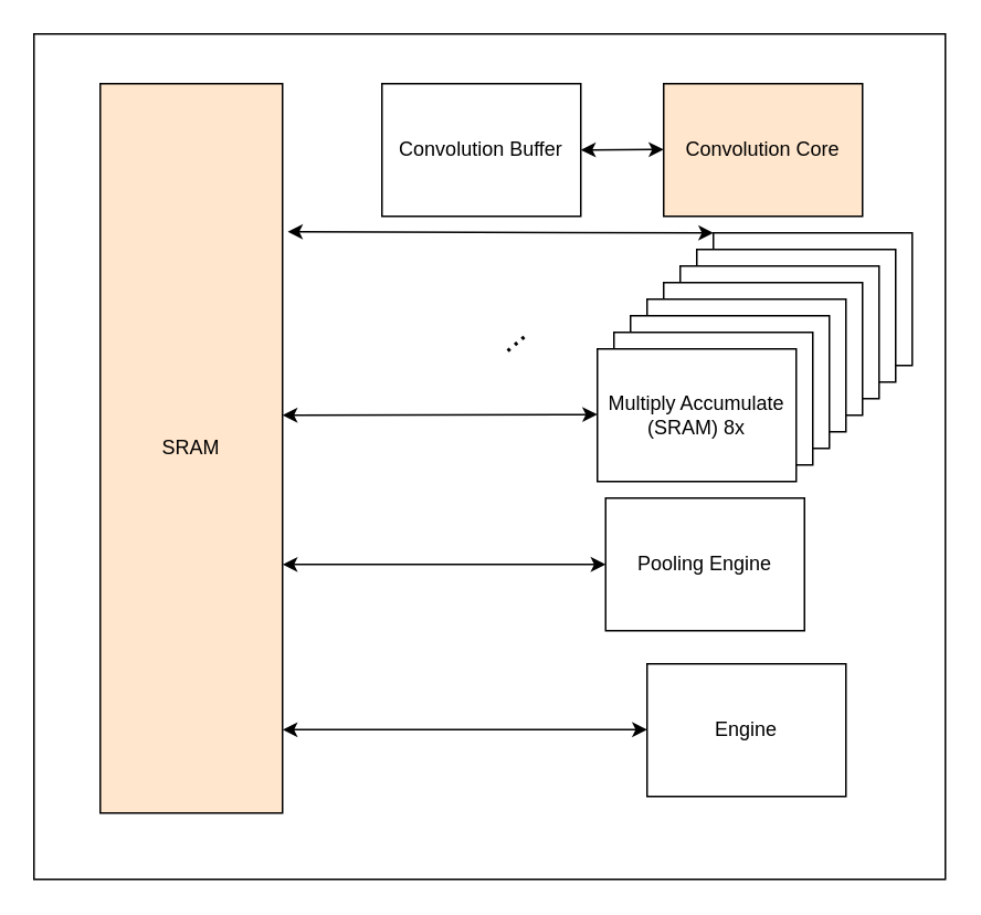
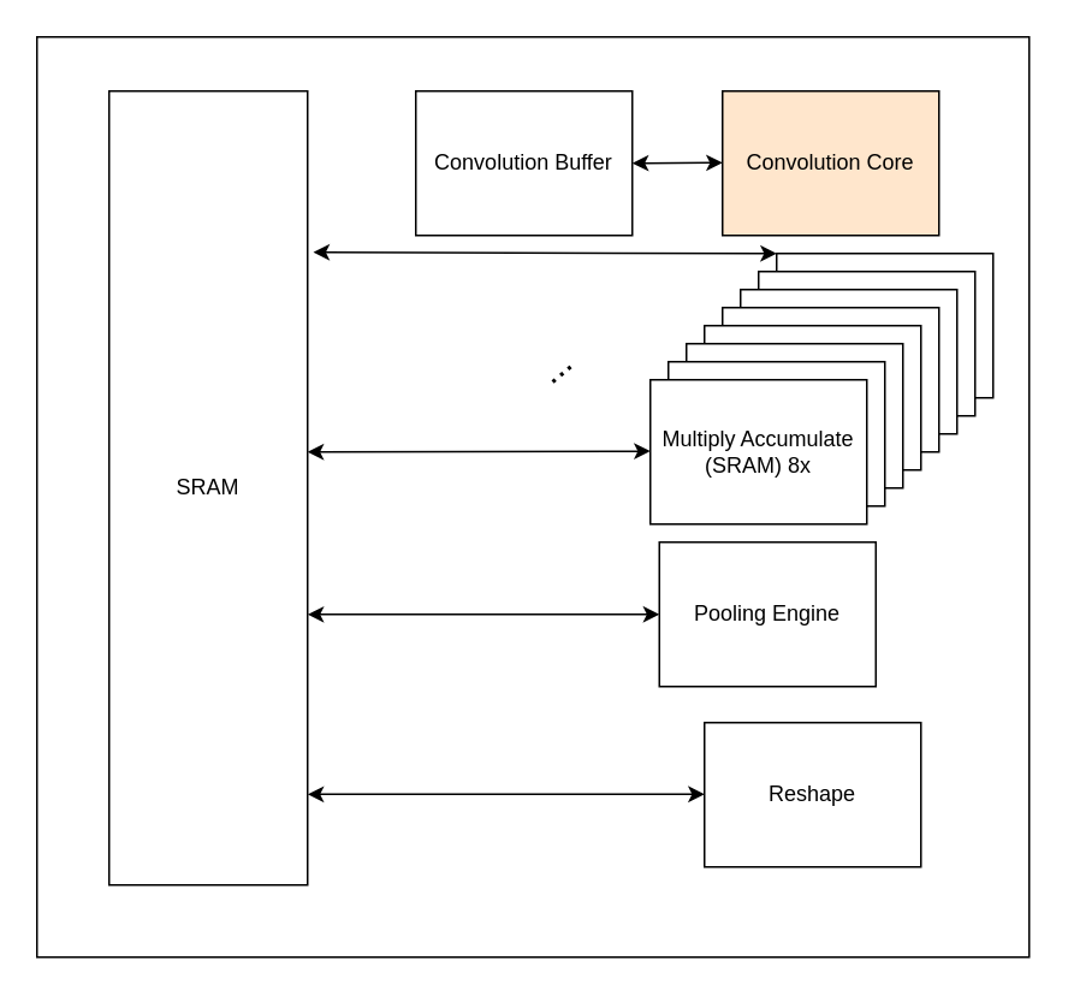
  <mxCell id="0" />
  <mxCell id="1" parent="0" />
  <mxCell id="2" value="" style="rounded=0;whiteSpace=wrap;html=1;" vertex="1" parent="1"><mxGeometry x="20" y="20" width="550" height="510" as="geometry" /></mxCell>
- <mxCell id="3" value="SRAM" style="rounded=0;whiteSpace=wrap;html=1;fillColor=#ffe6cc;" vertex="1" parent="1"><mxGeometry x="60" y="50" width="110" height="440" as="geometry" /></mxCell>
+ <mxCell id="3" value="SRAM" style="rounded=0;whiteSpace=wrap;html=1;" vertex="1" parent="1"><mxGeometry x="60" y="50" width="110" height="440" as="geometry" /></mxCell>
  <mxCell id="4" value="Convolution Buffer" style="rounded=0;whiteSpace=wrap;html=1;" vertex="1" parent="1"><mxGeometry x="230" y="50" width="120" height="80" as="geometry" /></mxCell>
  <mxCell id="5" value="Convolution Core" style="rounded=0;whiteSpace=wrap;html=1;fillColor=#ffe6cc;" vertex="1" parent="1"><mxGeometry x="400" y="50" width="120" height="80" as="geometry" /></mxCell>
  <mxCell id="6" value="Pooling Engine" style="rounded=0;whiteSpace=wrap;html=1;" vertex="1" parent="1"><mxGeometry x="365" y="300" width="120" height="80" as="geometry" /></mxCell>
- <mxCell id="7" value="Engine" style="rounded=0;whiteSpace=wrap;html=1;" vertex="1" parent="1"><mxGeometry x="390" y="400" width="120" height="80" as="geometry" /></mxCell>
+ <mxCell id="7" value="Reshape" style="rounded=0;whiteSpace=wrap;html=1;" vertex="1" parent="1"><mxGeometry x="390" y="400" width="120" height="80" as="geometry" /></mxCell>
  <mxCell id="8" value="" style="rounded=0;whiteSpace=wrap;html=1;" vertex="1" parent="1"><mxGeometry x="430" y="140" width="120" height="80" as="geometry" /></mxCell>
  <mxCell id="9" value="" style="rounded=0;whiteSpace=wrap;html=1;" vertex="1" parent="1"><mxGeometry x="420" y="150" width="120" height="80" as="geometry" /></mxCell>
  <mxCell id="10" value="" style="rounded=0;whiteSpace=wrap;html=1;" vertex="1" parent="1"><mxGeometry x="410" y="160" width="120" height="80" as="geometry" /></mxCell>
  <mxCell id="11" value="" style="rounded=0;whiteSpace=wrap;html=1;" vertex="1" parent="1"><mxGeometry x="400" y="170" width="120" height="80" as="geometry" /></mxCell>
  <mxCell id="12" value="" style="rounded=0;whiteSpace=wrap;html=1;" vertex="1" parent="1"><mxGeometry x="390" y="180" width="120" height="80" as="geometry" /></mxCell>
  <mxCell id="13" value="" style="rounded=0;whiteSpace=wrap;html=1;" vertex="1" parent="1"><mxGeometry x="380" y="190" width="120" height="80" as="geometry" /></mxCell>
  <mxCell id="14" value="" style="rounded=0;whiteSpace=wrap;html=1;" vertex="1" parent="1"><mxGeometry x="370" y="200" width="120" height="80" as="geometry" /></mxCell>
  <mxCell id="15" value="&lt;div&gt;Multiply Accumulate&lt;/div&gt;&lt;div&gt;(SRAM) 8x&lt;br&gt;&lt;/div&gt;" style="rounded=0;whiteSpace=wrap;html=1;" vertex="1" parent="1"><mxGeometry x="360" y="210" width="120" height="80" as="geometry" /></mxCell>
  <mxCell id="16" value="" style="endArrow=classic;startArrow=classic;html=1;rounded=0;entryX=0;entryY=0.5;entryDx=0;entryDy=0;" edge="1" parent="1"><mxGeometry width="50" height="50" relative="1" as="geometry"><mxPoint x="350" y="90" as="sourcePoint" /><mxPoint x="400" y="89.66" as="targetPoint" /></mxGeometry></mxCell>
  <mxCell id="17" value="" style="endArrow=classic;startArrow=classic;html=1;rounded=0;entryX=0;entryY=0.5;entryDx=0;entryDy=0;" edge="1" parent="1"><mxGeometry width="50" height="50" relative="1" as="geometry"><mxPoint x="170" y="250" as="sourcePoint" /><mxPoint x="360" y="249.58" as="targetPoint" /></mxGeometry></mxCell>
  <mxCell id="18" value="" style="endArrow=classic;startArrow=classic;html=1;rounded=0;entryX=0;entryY=0.5;entryDx=0;entryDy=0;exitX=1.029;exitY=0.203;exitDx=0;exitDy=0;exitPerimeter=0;" edge="1" parent="1" source="3"><mxGeometry width="50" height="50" relative="1" as="geometry"><mxPoint x="240" y="140.42" as="sourcePoint" /><mxPoint x="430" y="140" as="targetPoint" /></mxGeometry></mxCell>
  <mxCell id="19" value="&lt;font style=&quot;font-size: 20px;&quot;&gt;...&lt;/font&gt;" style="text;html=1;strokeColor=none;fillColor=none;align=center;verticalAlign=middle;whiteSpace=wrap;rounded=0;rotation=-40;" vertex="1" parent="1"><mxGeometry x="267.16" y="179.67" width="80" height="45" as="geometry" /></mxCell>
  <mxCell id="20" value="" style="endArrow=classic;startArrow=classic;html=1;rounded=0;entryX=0;entryY=0.5;entryDx=0;entryDy=0;" edge="1" parent="1" target="6"><mxGeometry width="50" height="50" relative="1" as="geometry"><mxPoint x="170" y="340.08" as="sourcePoint" /><mxPoint x="360" y="339.66" as="targetPoint" /></mxGeometry></mxCell>
  <mxCell id="21" value="" style="endArrow=classic;startArrow=classic;html=1;rounded=0;entryX=0;entryY=0.5;entryDx=0;entryDy=0;" edge="1" parent="1"><mxGeometry width="50" height="50" relative="1" as="geometry"><mxPoint x="170" y="439.74" as="sourcePoint" /><mxPoint x="390" y="439.66" as="targetPoint" /></mxGeometry></mxCell>
